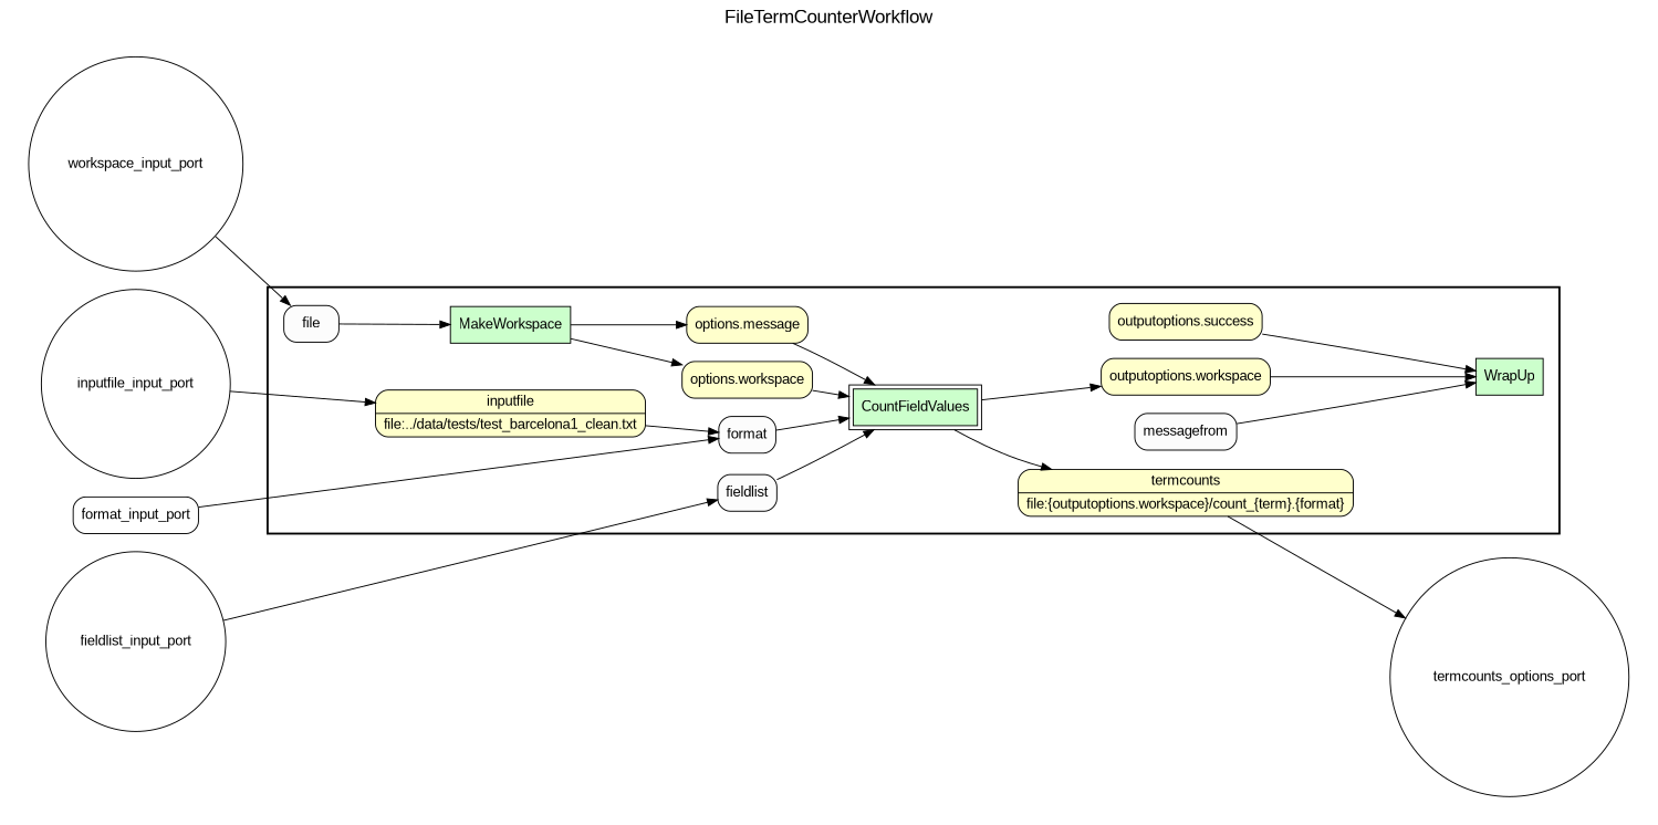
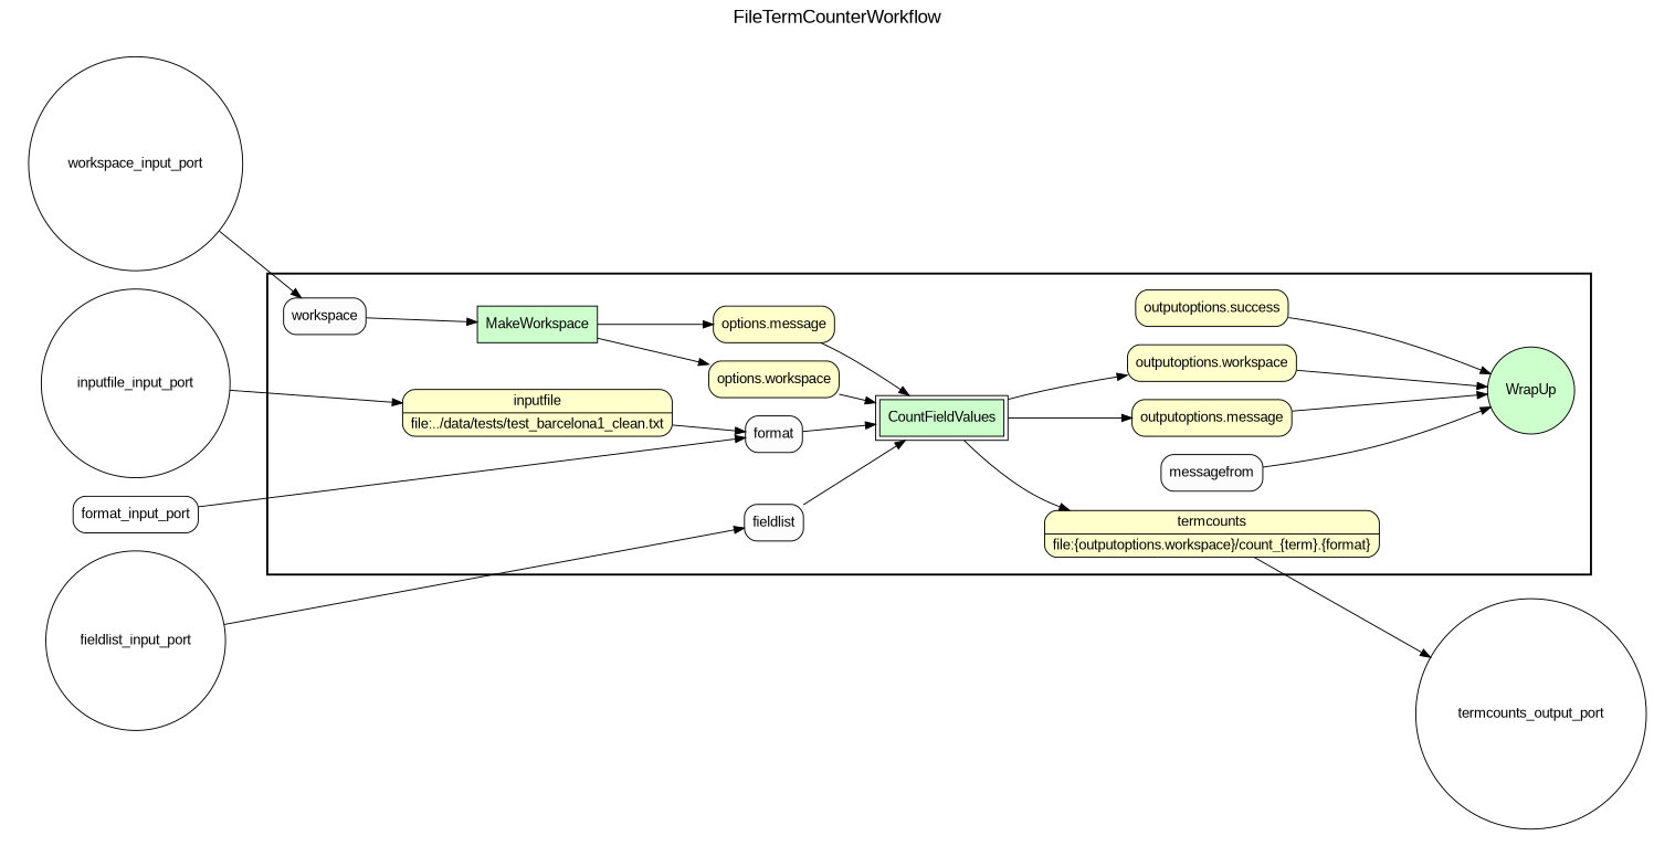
  digraph {
    fontname="Liberation Sans"
    fontsize=18
    label=FileTermCounterWorkflow
    labelloc=t
    rankdir=LR
    node [fillcolor="#FFFFCC" fontname="Liberation Sans" peripheries=1 shape=box style="rounded,filled"]
    edge [fontname="Liberation Sans"]
    MakeWorkspace [fillcolor="#CCFFCC" style=filled]
    "options.workspace"
    "options.message"
-   WrapUp [fillcolor="#CCFFCC" style=filled]
+   WrapUp [fillcolor="#CCFFCC" shape=circle style=filled]
    CountFieldValues [fillcolor="#CCFFCC" peripheries=2 style=filled]
    n6 [label="{{<f0> termcounts |<f1> file\:\{outputoptions.workspace\}/count_\{term\}.\{format\}}}" rankdir=LR shape=record]
    "outputoptions.workspace"
    "outputoptions.success"
+   "outputoptions.message"
    n10 [label="{{<f0> inputfile |<f1> file\:../data/tests/test_barcelona1_clean.txt}}" rankdir=LR shape=record]
-   workspace [fillcolor="#FCFCFC" label=file]
+   workspace [fillcolor="#FCFCFC"]
    format [fillcolor="#FCFCFC"]
    fieldlist [fillcolor="#FCFCFC"]
    messagefrom [fillcolor="#FCFCFC"]
    workspace_input_port [fillcolor="#FFFFFF" shape=circle width=0.2]
    inputfile_input_port [fillcolor="#FFFFFF" shape=circle width=0.2]
    format_input_port [fillcolor="#FFFFFF" width=0.2]
    fieldlist_input_port [fillcolor="#FFFFFF" shape=circle width=0.2]
-   termcounts_output_port [fillcolor="#FFFFFF" shape=circle width=0.2 label=termcounts_options_port]
+   termcounts_output_port [fillcolor="#FFFFFF" shape=circle width=0.2]
    subgraph cluster_1 {
      color=black
      label=""
      penwidth=2
      subgraph cluster_2 {
        color=black
        label=""
        penwidth=0
        MakeWorkspace
        "options.workspace"
        "options.message"
        WrapUp
        CountFieldValues
        n6
        "outputoptions.workspace"
        "outputoptions.success"
+       "outputoptions.message"
        n10
        workspace
        format
        fieldlist
        messagefrom
      }
    }
    subgraph cluster_3 {
      label=""
      penwidth=0
      subgraph cluster_4 {
        label=""
        penwidth=0
        termcounts_output_port
      }
    }
    subgraph cluster_5 {
      label=""
      penwidth=0
      subgraph cluster_6 {
        label=""
        penwidth=0
        workspace_input_port
        inputfile_input_port
        format_input_port
        fieldlist_input_port
      }
    }
    MakeWorkspace -> "options.workspace"
    MakeWorkspace -> "options.message"
    "options.workspace" -> CountFieldValues
    "options.message" -> CountFieldValues
    CountFieldValues -> n6
    CountFieldValues -> "outputoptions.workspace"
+   CountFieldValues -> "outputoptions.message"
    n6 -> termcounts_output_port
    "outputoptions.workspace" -> WrapUp
    "outputoptions.success" -> WrapUp
+   "outputoptions.message" -> WrapUp
    n10 -> format
    workspace -> MakeWorkspace
    format -> CountFieldValues
    fieldlist -> CountFieldValues
    messagefrom -> WrapUp
    workspace_input_port -> workspace
    inputfile_input_port -> n10
    format_input_port -> format
    fieldlist_input_port -> fieldlist
  }
